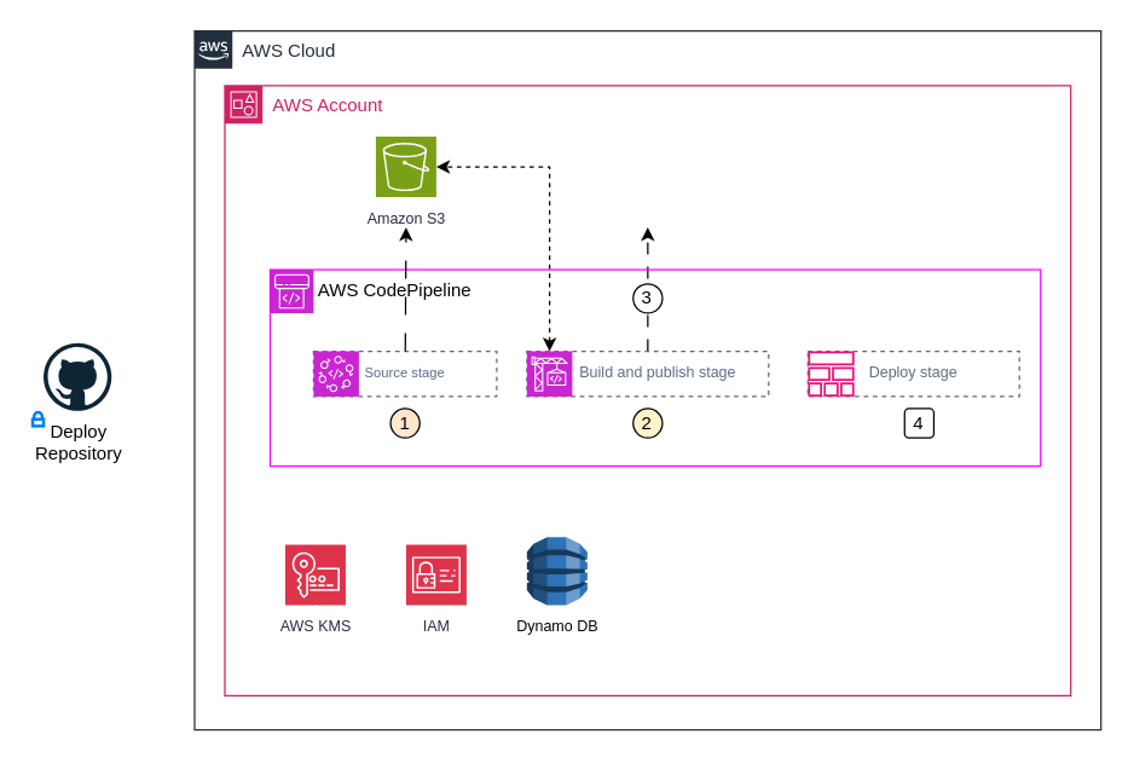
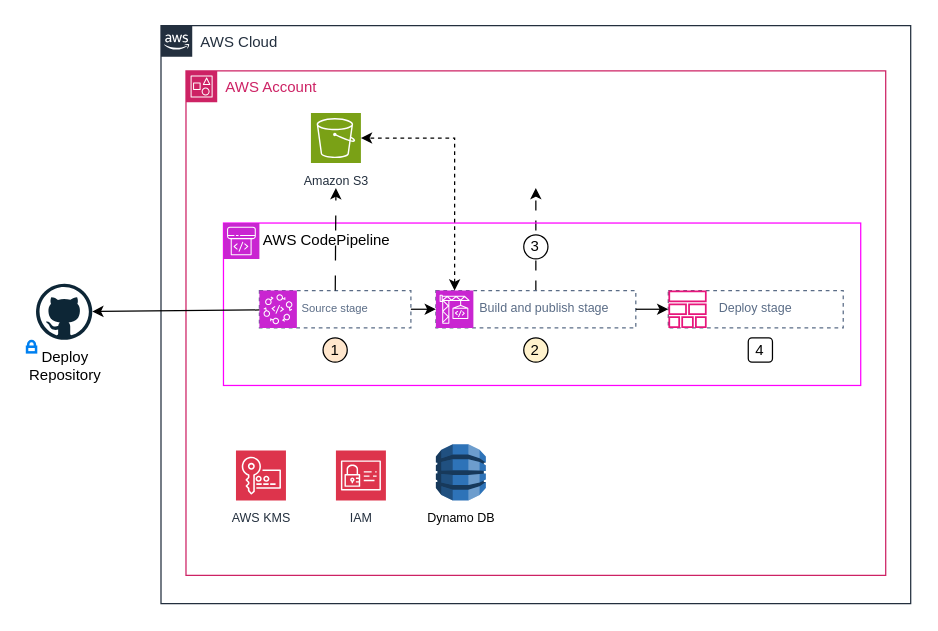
  <mxCell id="0" />
  <mxCell id="1" parent="0" />
  <mxCell id="2" value="AWS Cloud" style="points=[[0,0],[0.25,0],[0.5,0],[0.75,0],[1,0],[1,0.25],[1,0.5],[1,0.75],[1,1],[0.75,1],[0.5,1],[0.25,1],[0,1],[0,0.75],[0,0.5],[0,0.25]];outlineConnect=0;gradientColor=none;html=1;whiteSpace=wrap;fontSize=12;fontStyle=0;container=1;pointerEvents=0;collapsible=0;recursiveResize=0;shape=mxgraph.aws4.group;grIcon=mxgraph.aws4.group_aws_cloud_alt;strokeColor=#232F3E;fillColor=none;verticalAlign=top;align=left;spacingLeft=30;fontColor=#232F3E;dashed=0;movable=1;resizable=1;rotatable=1;deletable=1;editable=1;locked=0;connectable=1;" parent="1" vertex="1"><mxGeometry x="128" y="20" width="600" height="462.5" as="geometry" /></mxCell>
  <mxCell id="3" value="AWS Account" style="points=[[0,0],[0.25,0],[0.5,0],[0.75,0],[1,0],[1,0.25],[1,0.5],[1,0.75],[1,1],[0.75,1],[0.5,1],[0.25,1],[0,1],[0,0.75],[0,0.5],[0,0.25]];outlineConnect=0;gradientColor=none;html=1;whiteSpace=wrap;fontSize=12;fontStyle=0;container=1;pointerEvents=0;collapsible=0;recursiveResize=0;shape=mxgraph.aws4.group;grIcon=mxgraph.aws4.group_account;strokeColor=#CD2264;fillColor=none;verticalAlign=top;align=left;spacingLeft=30;fontColor=#CD2264;dashed=0;" parent="2" vertex="1"><mxGeometry x="20" y="36.25" width="560" height="403.75" as="geometry" /></mxCell>
  <mxCell id="4" style="edgeStyle=none;html=1;dashed=1;dashPattern=8 8;" parent="3" source="12" edge="1"><mxGeometry relative="1" as="geometry"><mxPoint x="280" y="93.75" as="targetPoint" /></mxGeometry></mxCell>
  <mxCell id="5" value="         AWS CodePipeline" style="group;strokeColor=#FF00FF;strokeWidth=1;align=left;" parent="3" vertex="1" connectable="0"><mxGeometry x="30" y="121.75" width="510" height="130" as="geometry" /></mxCell>
  <mxCell id="6" value="" style="sketch=0;points=[[0,0,0],[0.25,0,0],[0.5,0,0],[0.75,0,0],[1,0,0],[0,1,0],[0.25,1,0],[0.5,1,0],[0.75,1,0],[1,1,0],[0,0.25,0],[0,0.5,0],[0,0.75,0],[1,0.25,0],[1,0.5,0],[1,0.75,0]];outlineConnect=0;fontColor=#232F3E;fillColor=#C925D1;strokeColor=#ffffff;dashed=0;verticalLabelPosition=bottom;verticalAlign=top;align=center;html=1;fontSize=12;fontStyle=0;aspect=fixed;shape=mxgraph.aws4.resourceIcon;resIcon=mxgraph.aws4.codepipeline;" parent="5" vertex="1"><mxGeometry width="28.75" height="28.75" as="geometry" /></mxCell>
  <mxCell id="7" value="" style="group;whiteSpace=wrap;html=1;" parent="5" vertex="1" connectable="0"><mxGeometry x="28.75" y="54" width="121.25" height="70" as="geometry" /></mxCell>
  <mxCell id="8" value="&lt;font style=&quot;font-size: 9px;&quot;&gt;Source stage&lt;/font&gt;" style="fillColor=none;strokeColor=#5A6C86;dashed=1;verticalAlign=top;fontStyle=0;fontColor=#5A6C86;whiteSpace=wrap;html=1;" parent="7" vertex="1"><mxGeometry width="121.25" height="30" as="geometry" /></mxCell>
  <mxCell id="9" value="" style="sketch=0;points=[[0,0,0],[0.25,0,0],[0.5,0,0],[0.75,0,0],[1,0,0],[0,1,0],[0.25,1,0],[0.5,1,0],[0.75,1,0],[1,1,0],[0,0.25,0],[0,0.5,0],[0,0.75,0],[1,0.25,0],[1,0.5,0],[1,0.75,0]];outlineConnect=0;fontColor=#232F3E;fillColor=#C925D1;strokeColor=#ffffff;dashed=0;verticalLabelPosition=bottom;verticalAlign=top;align=center;html=1;fontSize=12;fontStyle=0;aspect=fixed;shape=mxgraph.aws4.resourceIcon;resIcon=mxgraph.aws4.codestar;" parent="7" vertex="1"><mxGeometry width="30" height="30" as="geometry" /></mxCell>
  <mxCell id="10" value="1" style="ellipse;whiteSpace=wrap;html=1;aspect=fixed;fillColor=#ffe6cc;" parent="7" vertex="1"><mxGeometry x="50.94" y="38" width="19.37" height="19.37" as="geometry" /></mxCell>
  <mxCell id="11" value="" style="group" parent="5" vertex="1" connectable="0"><mxGeometry x="170" y="54" width="160" height="30" as="geometry" /></mxCell>
  <mxCell id="12" value="&lt;font size=&quot;1&quot;&gt;&amp;nbsp; &amp;nbsp; &amp;nbsp;Build and publish stage&lt;/font&gt;" style="fillColor=none;strokeColor=#5A6C86;dashed=1;verticalAlign=top;fontStyle=0;fontColor=#5A6C86;whiteSpace=wrap;html=1;" parent="11" vertex="1"><mxGeometry width="160" height="30" as="geometry" /></mxCell>
  <mxCell id="13" value="" style="sketch=0;points=[[0,0,0],[0.25,0,0],[0.5,0,0],[0.75,0,0],[1,0,0],[0,1,0],[0.25,1,0],[0.5,1,0],[0.75,1,0],[1,1,0],[0,0.25,0],[0,0.5,0],[0,0.75,0],[1,0.25,0],[1,0.5,0],[1,0.75,0]];outlineConnect=0;fontColor=#232F3E;fillColor=#C925D1;strokeColor=#ffffff;dashed=0;verticalLabelPosition=bottom;verticalAlign=top;align=center;html=1;fontSize=12;fontStyle=0;aspect=fixed;shape=mxgraph.aws4.resourceIcon;resIcon=mxgraph.aws4.codebuild;" parent="11" vertex="1"><mxGeometry width="30" height="30" as="geometry" /></mxCell>
  <mxCell id="14" value="" style="group" parent="5" vertex="1" connectable="0"><mxGeometry x="356" y="54" width="140" height="30" as="geometry" /></mxCell>
  <mxCell id="15" value="&lt;font size=&quot;1&quot;&gt;Deploy stage&lt;/font&gt;" style="fillColor=none;strokeColor=#5A6C86;dashed=1;verticalAlign=top;fontStyle=0;fontColor=#5A6C86;whiteSpace=wrap;html=1;" parent="14" vertex="1"><mxGeometry width="140" height="30" as="geometry" /></mxCell>
  <mxCell id="16" value="" style="sketch=0;outlineConnect=0;fontColor=#232F3E;gradientColor=none;fillColor=#E7157B;strokeColor=none;dashed=0;verticalLabelPosition=bottom;verticalAlign=top;align=center;html=1;fontSize=12;fontStyle=0;aspect=fixed;pointerEvents=1;shape=mxgraph.aws4.stack;" parent="14" vertex="1"><mxGeometry width="30.79" height="30" as="geometry" /></mxCell>
+ <mxCell id="17" style="edgeStyle=none;html=1;entryX=0;entryY=0.5;entryDx=0;entryDy=0;" parent="5" source="8" target="12" edge="1"><mxGeometry relative="1" as="geometry" /></mxCell>
+ <mxCell id="18" style="edgeStyle=none;html=1;entryX=0;entryY=0.5;entryDx=0;entryDy=0;" parent="5" source="12" target="15" edge="1"><mxGeometry relative="1" as="geometry" /></mxCell>
  <mxCell id="19" value="2" style="ellipse;whiteSpace=wrap;html=1;aspect=fixed;fillColor=#fff2cc;" parent="5" vertex="1"><mxGeometry x="240.31" y="92" width="19.37" height="19.37" as="geometry" /></mxCell>
  <mxCell id="20" value="3" style="ellipse;whiteSpace=wrap;html=1;aspect=fixed;" parent="5" vertex="1"><mxGeometry x="240.31" y="9.38" width="19.37" height="19.37" as="geometry" /></mxCell>
  <mxCell id="21" value="4" style="whiteSpace=wrap;html=1;aspect=fixed;rounded=1;" parent="5" vertex="1"><mxGeometry x="420" y="92" width="19.37" height="19.37" as="geometry" /></mxCell>
  <mxCell id="22" value="&lt;font style=&quot;font-size: 10px;&quot;&gt;Amazon S3&lt;/font&gt;" style="sketch=0;points=[[0,0,0],[0.25,0,0],[0.5,0,0],[0.75,0,0],[1,0,0],[0,1,0],[0.25,1,0],[0.5,1,0],[0.75,1,0],[1,1,0],[0,0.25,0],[0,0.5,0],[0,0.75,0],[1,0.25,0],[1,0.5,0],[1,0.75,0]];outlineConnect=0;fontColor=#232F3E;fillColor=#7AA116;strokeColor=#ffffff;dashed=0;verticalLabelPosition=bottom;verticalAlign=top;align=center;html=1;fontSize=12;fontStyle=0;aspect=fixed;shape=mxgraph.aws4.resourceIcon;resIcon=mxgraph.aws4.s3;" parent="3" vertex="1"><mxGeometry x="100" y="33.75" width="40" height="40" as="geometry" /></mxCell>
  <mxCell id="23" style="edgeStyle=none;html=1;dashed=1;dashPattern=12 12;" parent="3" source="8" edge="1"><mxGeometry relative="1" as="geometry"><mxPoint x="120" y="93.75" as="targetPoint" /></mxGeometry></mxCell>
  <mxCell id="24" style="edgeStyle=none;html=1;entryX=1;entryY=0.5;entryDx=0;entryDy=0;entryPerimeter=0;rounded=0;curved=0;endArrow=classic;endFill=1;startArrow=classic;startFill=1;dashed=1;" parent="3" source="13" target="22" edge="1"><mxGeometry relative="1" as="geometry"><Array as="points"><mxPoint x="215" y="53.75" /></Array></mxGeometry></mxCell>
  <mxCell id="25" value="&lt;font style=&quot;font-size: 10px;&quot;&gt;AWS KMS&lt;/font&gt;" style="sketch=0;points=[[0,0,0],[0.25,0,0],[0.5,0,0],[0.75,0,0],[1,0,0],[0,1,0],[0.25,1,0],[0.5,1,0],[0.75,1,0],[1,1,0],[0,0.25,0],[0,0.5,0],[0,0.75,0],[1,0.25,0],[1,0.5,0],[1,0.75,0]];outlineConnect=0;fontColor=#232F3E;fillColor=#DD344C;strokeColor=#ffffff;dashed=0;verticalLabelPosition=bottom;verticalAlign=top;align=center;html=1;fontSize=12;fontStyle=0;aspect=fixed;shape=mxgraph.aws4.resourceIcon;resIcon=mxgraph.aws4.key_management_service;" parent="3" vertex="1"><mxGeometry x="40" y="303.75" width="40" height="40" as="geometry" /></mxCell>
  <mxCell id="26" value="&lt;font style=&quot;font-size: 10px;&quot;&gt;IAM&lt;/font&gt;" style="sketch=0;points=[[0,0,0],[0.25,0,0],[0.5,0,0],[0.75,0,0],[1,0,0],[0,1,0],[0.25,1,0],[0.5,1,0],[0.75,1,0],[1,1,0],[0,0.25,0],[0,0.5,0],[0,0.75,0],[1,0.25,0],[1,0.5,0],[1,0.75,0]];outlineConnect=0;fontColor=#232F3E;fillColor=#DD344C;strokeColor=#ffffff;dashed=0;verticalLabelPosition=bottom;verticalAlign=top;align=center;html=1;fontSize=12;fontStyle=0;aspect=fixed;shape=mxgraph.aws4.resourceIcon;resIcon=mxgraph.aws4.identity_and_access_management;" parent="3" vertex="1"><mxGeometry x="120" y="303.75" width="40" height="40" as="geometry" /></mxCell>
  <mxCell id="27" value="&lt;font style=&quot;font-size: 10px;&quot;&gt;Dynamo DB&lt;/font&gt;" style="outlineConnect=0;dashed=0;verticalLabelPosition=bottom;verticalAlign=top;align=center;html=1;shape=mxgraph.aws3.dynamo_db;fillColor=#2E73B8;gradientColor=none;aspect=fixed;" vertex="1" parent="3"><mxGeometry x="200" y="298.76" width="40" height="44.99" as="geometry" /></mxCell>
  <mxCell id="28" value="Deploy&lt;div&gt;Repository&lt;/div&gt;" style="dashed=0;outlineConnect=0;html=1;align=center;labelPosition=center;verticalLabelPosition=bottom;verticalAlign=top;shape=mxgraph.weblogos.github" parent="1" vertex="1"><mxGeometry x="28" y="226.5" width="45" height="45" as="geometry" /></mxCell>
+ <mxCell id="29" style="edgeStyle=none;html=1;" parent="1" source="8" target="28" edge="1"><mxGeometry relative="1" as="geometry" /></mxCell>
  <mxCell id="30" value="" style="html=1;verticalLabelPosition=bottom;align=center;labelBackgroundColor=#ffffff;verticalAlign=top;strokeWidth=2;strokeColor=#0080F0;shadow=0;dashed=0;shape=mxgraph.ios7.icons.locked;" parent="1" vertex="1"><mxGeometry x="20.8" y="272.5" width="7.2" height="9" as="geometry" /></mxCell>
